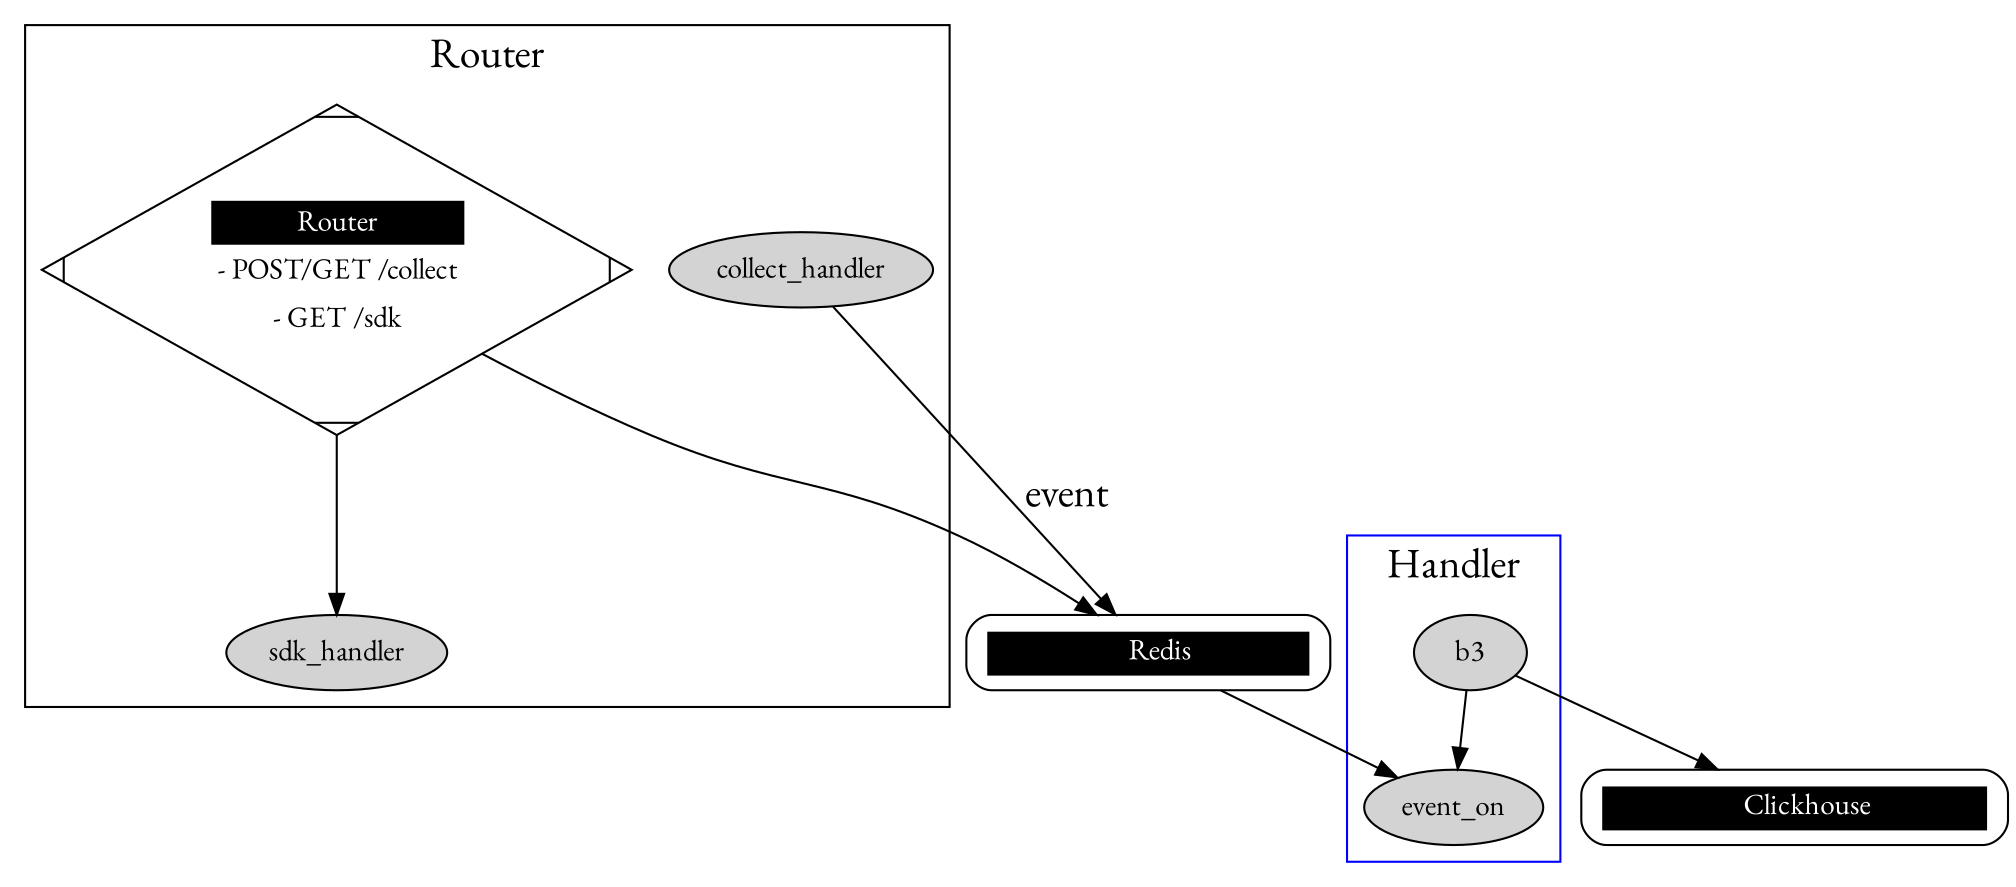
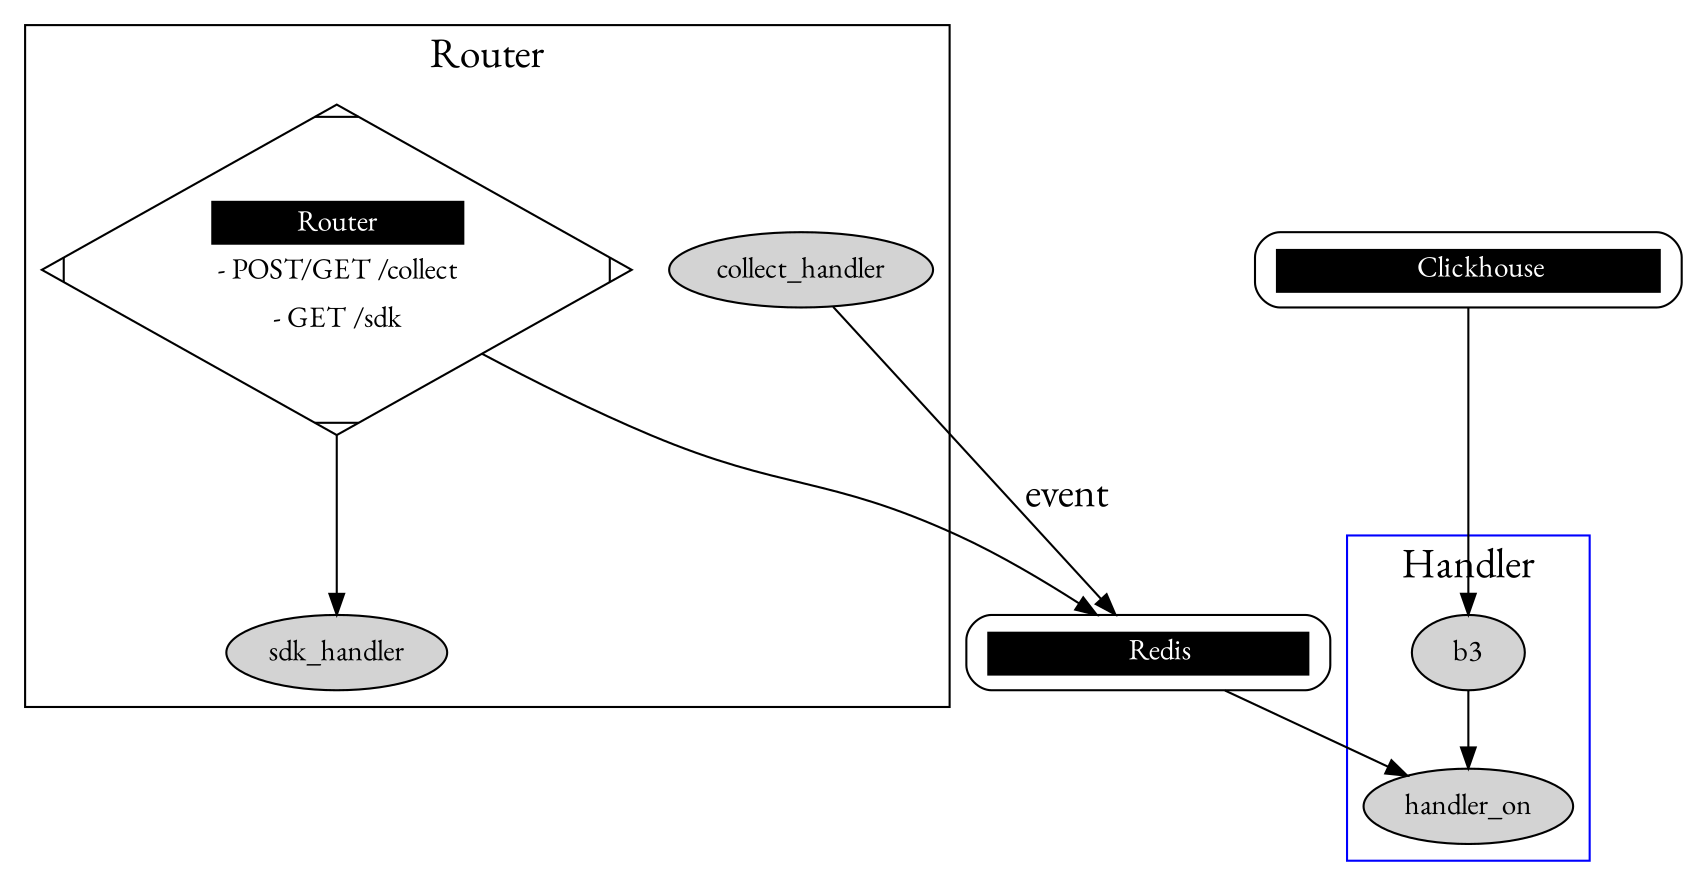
  digraph {
    fontname="EB Garamond"
    fontsize=20
    labelloc=t
    rankdir=TB
    splines=true
    node [fontname="EB Garamond" style=filled]
    edge [fontname="EB Garamond"]
    n1 [fillcolor=white label=<<table border="0" cellborder="0" cellpadding="3" bgcolor="white">         <tr><td bgcolor="black"><font color="white">Router</font></td></tr>         <tr><td>- POST/GET /collect</td></tr>         <tr><td>- GET /sdk</td></tr>        </table>> penwidth=1 shape=Mdiamond style="filled, bold"]
    collect_handler
    sdk_handler
-   event_on
+   event_on [label=handler_on]
    b3
    n6 [fillcolor=white label=<<table border="0" cellborder="0" cellpadding="3" bgcolor="white">             <tr>                 <td bgcolor="black" align="center" colspan="2">                     <font color="white">Redis</font>                 </td>             </tr>        </table>> penwidth=1 shape=Mrecord]
    n7 [fillcolor=white label=<<table border="0" cellborder="0" cellpadding="3" bgcolor="white">             <tr>                 <td bgcolor="black" align="center" colspan="2">                     <font color="white">Clickhouse</font>                 </td>             </tr>        </table>> penwidth=1 shape=Mrecord]
    subgraph cluster_1 {
      label=Router
      n1
      collect_handler
      sdk_handler
    }
    subgraph cluster_2 {
      color=blue
      label=Handler
      event_on
      b3
    }
    n1 -> sdk_handler
    n1 -> n6
    collect_handler -> n6 [fontcolor=black fontsize=20 label=event penwidth=1]
    b3 -> event_on
-   b3 -> n7
+   n7 -> b3
    n6 -> event_on
  }
